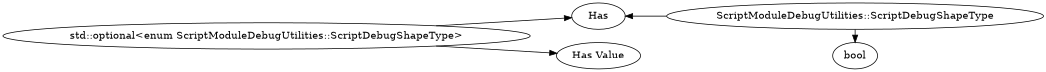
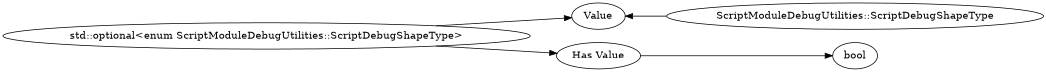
  digraph {
    rankdir=LR
    n1 [label=bool]
    n2 [label="ScriptModuleDebugUtilities::ScriptDebugShapeType"]
-   n3 [label=Has]
+   n3 [label=Value]
    n4 [label="std::optional<enum ScriptModuleDebugUtilities::ScriptDebugShapeType>"]
    n5 [label="Has Value"]
    subgraph sub_1 {
      rank=max
      n1
      n2
    }
    n2 -> n3
    n4 -> n3
    n4 -> n5
-   n2 -> n1
+   n5 -> n1
  }
